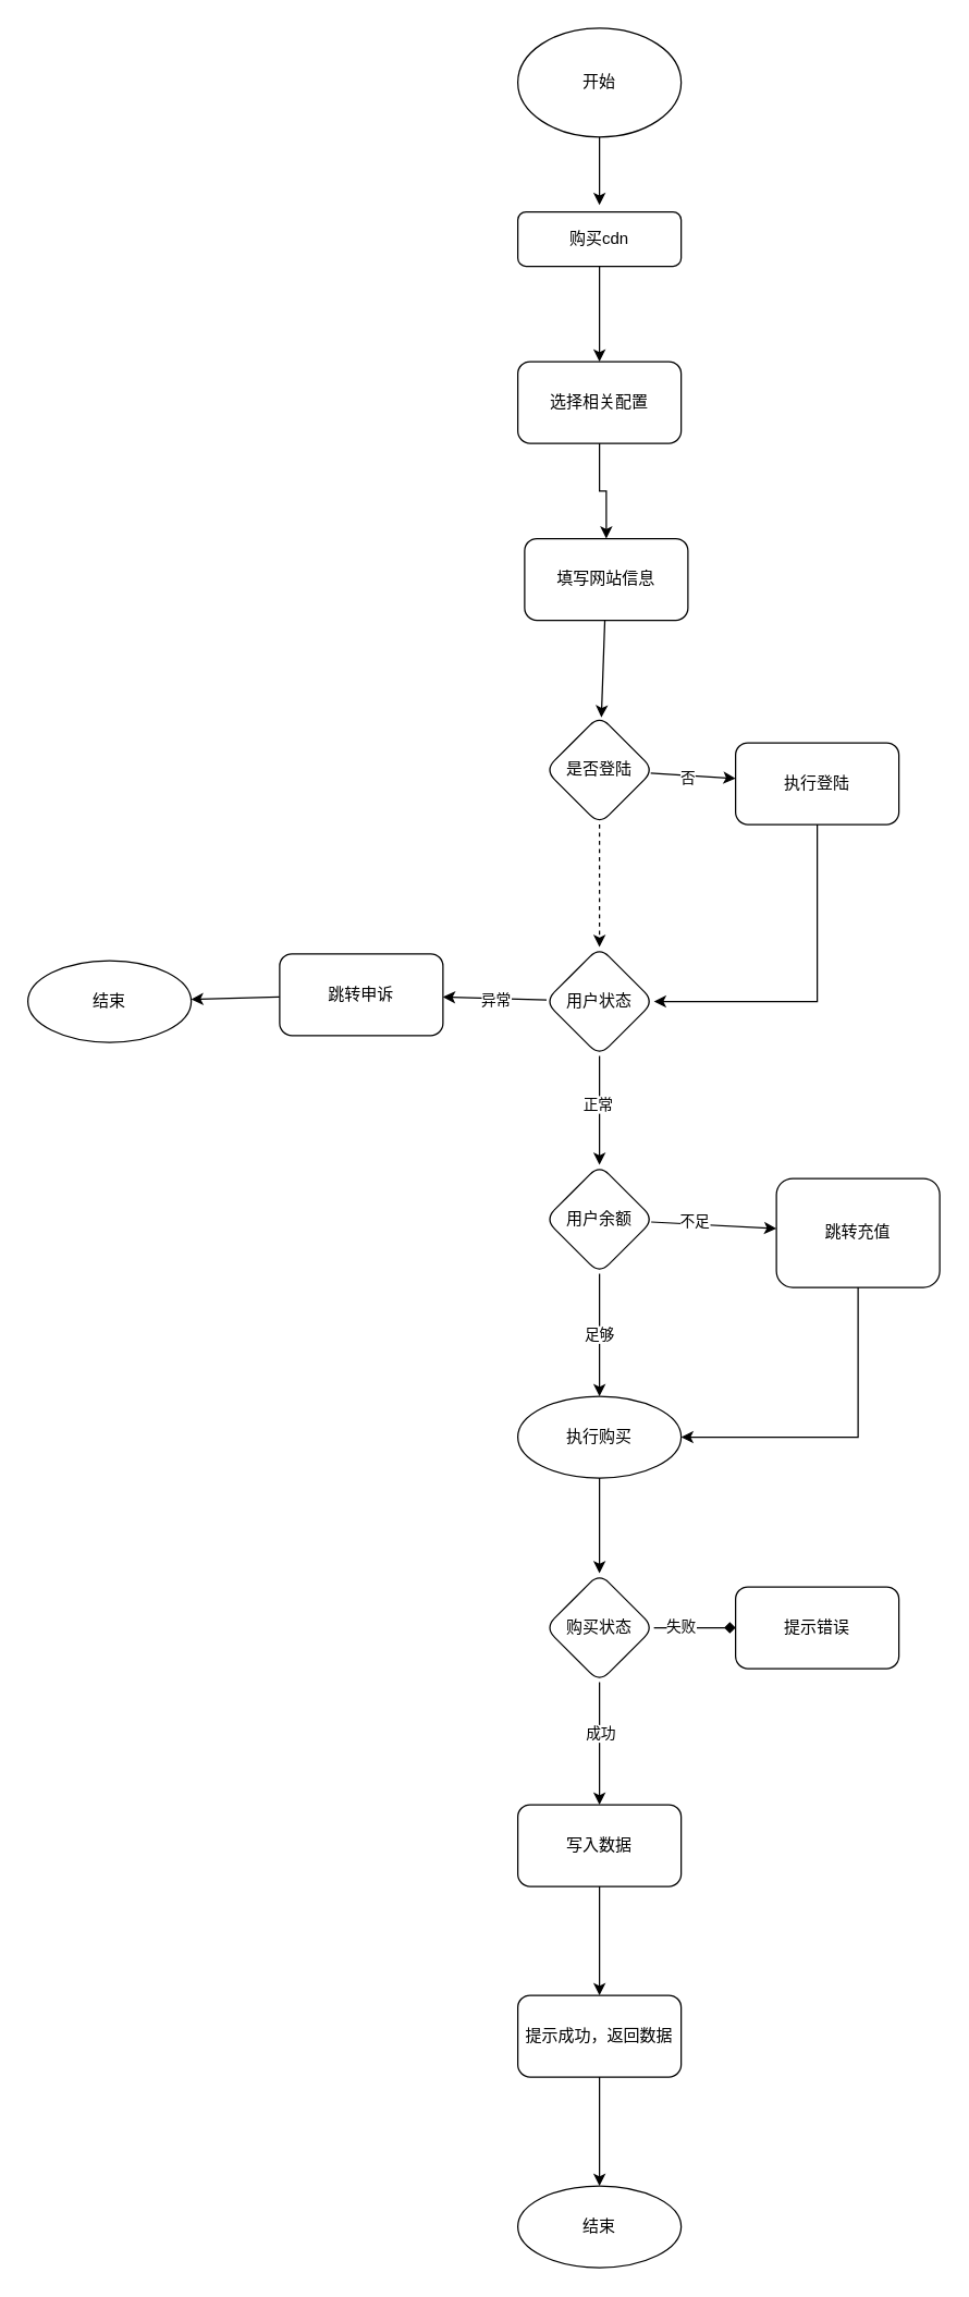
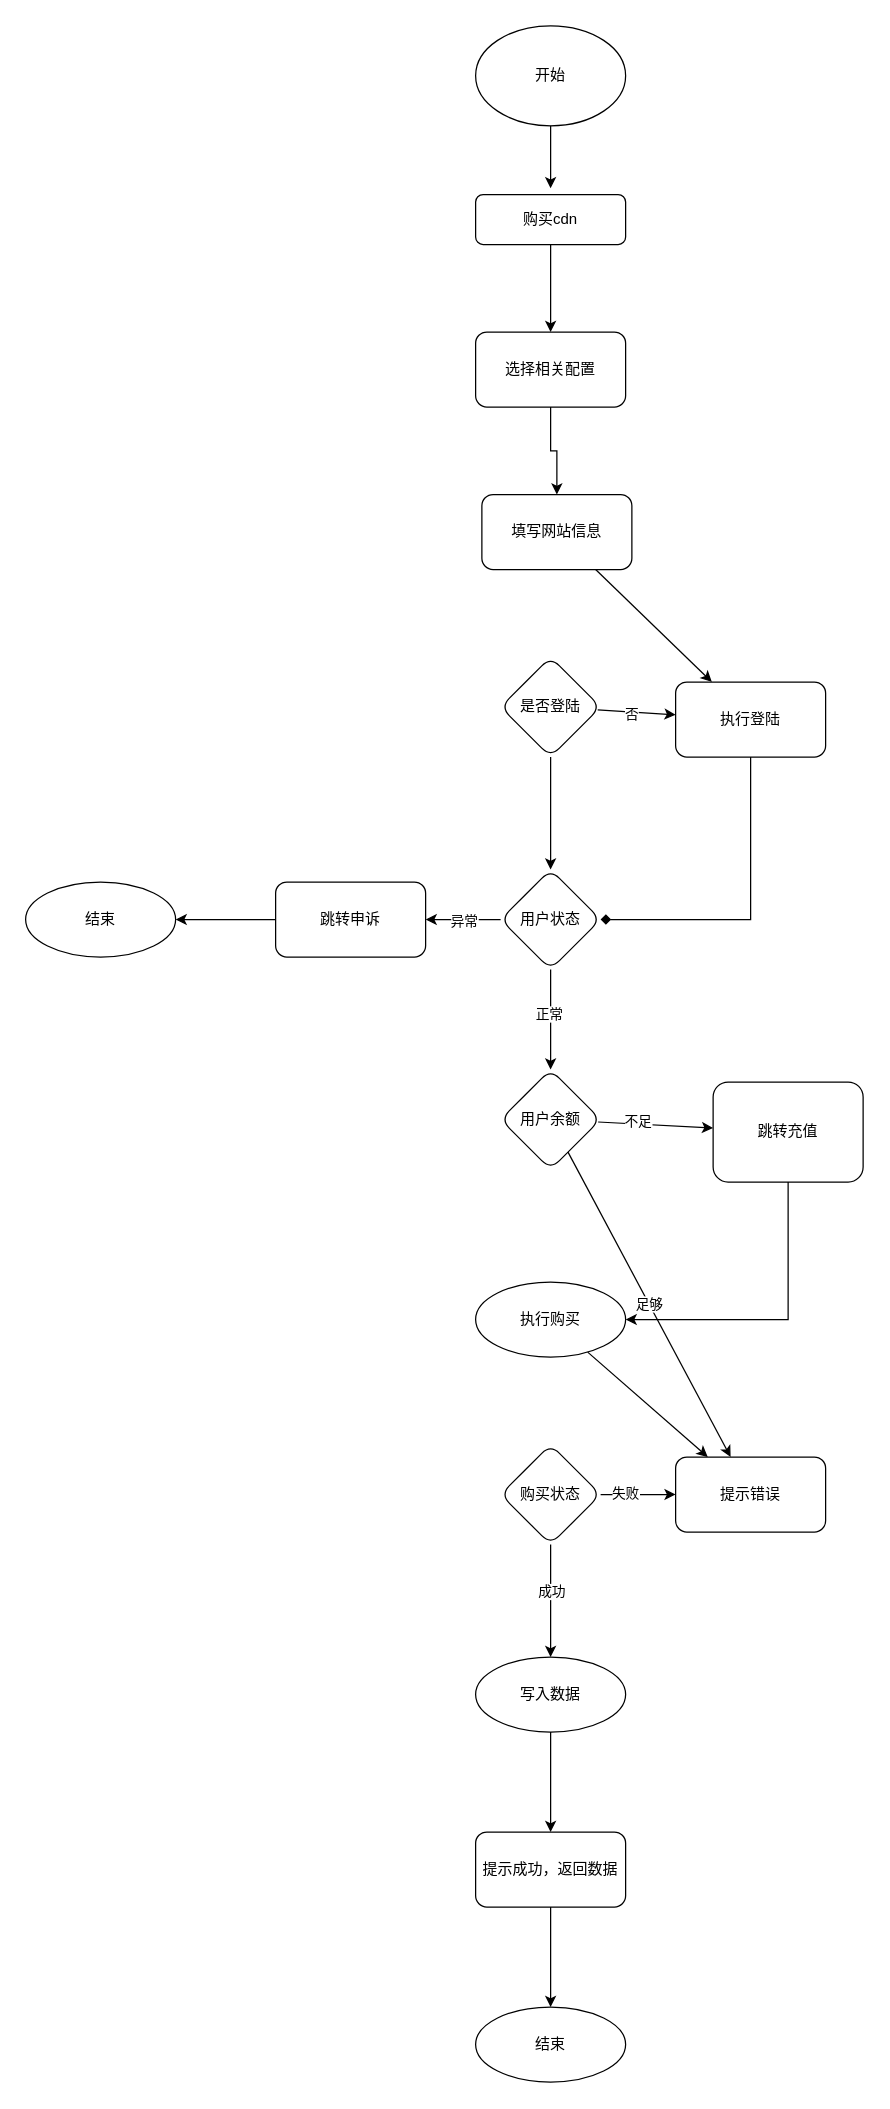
  <mxCell id="0" />
  <mxCell id="1" parent="0" />
  <mxCell id="2" value="" style="edgeStyle=orthogonalEdgeStyle;rounded=0;orthogonalLoop=1;jettySize=auto;html=1;" edge="1" parent="1" source="3" target="5"><mxGeometry relative="1" as="geometry" /></mxCell>
  <mxCell id="3" value="购买cdn" style="rounded=1;whiteSpace=wrap;html=1;fontSize=12;glass=0;strokeWidth=1;shadow=0;" parent="1" vertex="1"><mxGeometry x="380" y="155" width="120" height="40" as="geometry" /></mxCell>
  <mxCell id="4" value="" style="edgeStyle=orthogonalEdgeStyle;rounded=0;orthogonalLoop=1;jettySize=auto;html=1;" edge="1" parent="1" source="5" target="7"><mxGeometry relative="1" as="geometry" /></mxCell>
  <mxCell id="5" value="选择相关配置" style="whiteSpace=wrap;html=1;rounded=1;glass=0;strokeWidth=1;shadow=0;" vertex="1" parent="1"><mxGeometry x="380" y="265" width="120" height="60" as="geometry" /></mxCell>
- <mxCell id="6" value="" style="edgeStyle=none;rounded=0;orthogonalLoop=1;jettySize=auto;html=1;" edge="1" parent="1" source="7" target="11"><mxGeometry relative="1" as="geometry" /></mxCell>
+ <mxCell id="6" value="" style="edgeStyle=none;rounded=0;orthogonalLoop=1;jettySize=auto;html=1;" edge="1" parent="1" source="7" target="12"><mxGeometry relative="1" as="geometry" /></mxCell>
  <mxCell id="7" value="填写网站信息" style="whiteSpace=wrap;html=1;rounded=1;glass=0;strokeWidth=1;shadow=0;" vertex="1" parent="1"><mxGeometry x="385" y="395" width="120" height="60" as="geometry" /></mxCell>
  <mxCell id="8" value="" style="edgeStyle=none;rounded=0;orthogonalLoop=1;jettySize=auto;html=1;" edge="1" parent="1" source="11" target="12"><mxGeometry relative="1" as="geometry" /></mxCell>
  <mxCell id="9" value="否" style="edgeLabel;html=1;align=center;verticalAlign=middle;resizable=0;points=[];" vertex="1" connectable="0" parent="8"><mxGeometry x="-0.133" relative="1" as="geometry"><mxPoint y="1" as="offset" /></mxGeometry></mxCell>
- <mxCell id="10" value="" style="edgeStyle=none;rounded=0;orthogonalLoop=1;jettySize=auto;html=1;dashed=1;" edge="1" parent="1" source="11" target="18"><mxGeometry relative="1" as="geometry" /></mxCell>
+ <mxCell id="10" value="" style="edgeStyle=none;rounded=0;orthogonalLoop=1;jettySize=auto;html=1;" edge="1" parent="1" source="11" target="18"><mxGeometry relative="1" as="geometry" /></mxCell>
  <mxCell id="11" value="是否登陆" style="rhombus;whiteSpace=wrap;html=1;rounded=1;glass=0;strokeWidth=1;shadow=0;" vertex="1" parent="1"><mxGeometry x="400" y="525" width="80" height="80" as="geometry" /></mxCell>
  <mxCell id="12" value="执行登陆" style="whiteSpace=wrap;html=1;rounded=1;glass=0;strokeWidth=1;shadow=0;" vertex="1" parent="1"><mxGeometry x="540" y="545" width="120" height="60" as="geometry" /></mxCell>
- <mxCell id="13" value="" style="endArrow=classic;html=1;rounded=0;entryX=1;entryY=0.5;entryDx=0;entryDy=0;exitX=0.5;exitY=1;exitDx=0;exitDy=0;" edge="1" parent="1" source="12" target="18"><mxGeometry width="50" height="50" relative="1" as="geometry"><mxPoint x="510" y="730" as="sourcePoint" /><mxPoint x="500" y="735" as="targetPoint" /><Array as="points"><mxPoint x="600" y="735" /></Array></mxGeometry></mxCell>
+ <mxCell id="13" value="" style="endArrow=diamond;html=1;rounded=0;entryX=1;entryY=0.5;entryDx=0;entryDy=0;exitX=0.5;exitY=1;exitDx=0;exitDy=0;" edge="1" parent="1" source="12" target="18"><mxGeometry width="50" height="50" relative="1" as="geometry"><mxPoint x="510" y="730" as="sourcePoint" /><mxPoint x="500" y="735" as="targetPoint" /><Array as="points"><mxPoint x="600" y="735" /></Array></mxGeometry></mxCell>
  <mxCell id="14" value="" style="edgeStyle=none;rounded=0;orthogonalLoop=1;jettySize=auto;html=1;" edge="1" parent="1" source="18" target="22"><mxGeometry relative="1" as="geometry" /></mxCell>
  <mxCell id="15" value="正常" style="edgeLabel;html=1;align=center;verticalAlign=middle;resizable=0;points=[];" vertex="1" connectable="0" parent="14"><mxGeometry x="-0.113" y="-2" relative="1" as="geometry"><mxPoint as="offset" /></mxGeometry></mxCell>
  <mxCell id="16" value="" style="edgeStyle=none;rounded=0;orthogonalLoop=1;jettySize=auto;html=1;" edge="1" parent="1" source="18" target="24"><mxGeometry relative="1" as="geometry" /></mxCell>
  <mxCell id="17" value="异常" style="edgeLabel;html=1;align=center;verticalAlign=middle;resizable=0;points=[];" vertex="1" connectable="0" parent="16"><mxGeometry y="1" relative="1" as="geometry"><mxPoint as="offset" /></mxGeometry></mxCell>
  <mxCell id="18" value="用户状态" style="rhombus;whiteSpace=wrap;html=1;rounded=1;glass=0;strokeWidth=1;shadow=0;" vertex="1" parent="1"><mxGeometry x="400" y="695" width="80" height="80" as="geometry" /></mxCell>
  <mxCell id="19" value="" style="edgeStyle=none;rounded=0;orthogonalLoop=1;jettySize=auto;html=1;" edge="1" parent="1" source="22" target="28"><mxGeometry relative="1" as="geometry" /></mxCell>
  <mxCell id="20" value="不足" style="edgeLabel;html=1;align=center;verticalAlign=middle;resizable=0;points=[];" vertex="1" connectable="0" parent="19"><mxGeometry x="-0.333" y="2" relative="1" as="geometry"><mxPoint as="offset" /></mxGeometry></mxCell>
- <mxCell id="21" value="足够" style="edgeStyle=none;rounded=0;orthogonalLoop=1;jettySize=auto;html=1;" edge="1" parent="1" source="22" target="30"><mxGeometry relative="1" as="geometry" /></mxCell>
+ <mxCell id="21" value="足够" style="edgeStyle=none;rounded=0;orthogonalLoop=1;jettySize=auto;html=1;" edge="1" parent="1" source="22" target="37"><mxGeometry relative="1" as="geometry" /></mxCell>
  <mxCell id="22" value="用户余额" style="rhombus;whiteSpace=wrap;html=1;rounded=1;glass=0;strokeWidth=1;shadow=0;" vertex="1" parent="1"><mxGeometry x="400" y="855" width="80" height="80" as="geometry" /></mxCell>
  <mxCell id="23" value="" style="edgeStyle=none;rounded=0;orthogonalLoop=1;jettySize=auto;html=1;" edge="1" parent="1" source="24" target="25"><mxGeometry relative="1" as="geometry" /></mxCell>
- <mxCell id="24" value="跳转申诉" style="whiteSpace=wrap;html=1;rounded=1;glass=0;strokeWidth=1;shadow=0;" vertex="1" parent="1"><mxGeometry x="205" y="700" width="120" height="60" as="geometry" /></mxCell>
+ <mxCell id="24" value="跳转申诉" style="whiteSpace=wrap;html=1;rounded=1;glass=0;strokeWidth=1;shadow=0;" vertex="1" parent="1"><mxGeometry x="220" y="705" width="120" height="60" as="geometry" /></mxCell>
  <mxCell id="25" value="结束" style="ellipse;whiteSpace=wrap;html=1;rounded=1;glass=0;strokeWidth=1;shadow=0;" vertex="1" parent="1"><mxGeometry x="20" y="705" width="120" height="60" as="geometry" /></mxCell>
  <mxCell id="26" value="开始" style="ellipse;whiteSpace=wrap;html=1;" vertex="1" parent="1"><mxGeometry x="380" y="20" width="120" height="80" as="geometry" /></mxCell>
  <mxCell id="27" value="" style="endArrow=classic;html=1;rounded=0;exitX=0.5;exitY=1;exitDx=0;exitDy=0;" edge="1" parent="1" source="26"><mxGeometry width="50" height="50" relative="1" as="geometry"><mxPoint x="430" y="240" as="sourcePoint" /><mxPoint x="440" y="150" as="targetPoint" /></mxGeometry></mxCell>
  <mxCell id="28" value="跳转充值" style="whiteSpace=wrap;html=1;rounded=1;glass=0;strokeWidth=1;shadow=0;" vertex="1" parent="1"><mxGeometry x="570" y="865" width="120" height="80" as="geometry" /></mxCell>
- <mxCell id="29" value="" style="edgeStyle=none;rounded=0;orthogonalLoop=1;jettySize=auto;html=1;" edge="1" parent="1" source="30" target="36"><mxGeometry relative="1" as="geometry" /></mxCell>
+ <mxCell id="29" value="" style="edgeStyle=none;rounded=0;orthogonalLoop=1;jettySize=auto;html=1;" edge="1" parent="1" source="30" target="37"><mxGeometry relative="1" as="geometry" /></mxCell>
  <mxCell id="30" value="执行购买" style="ellipse;whiteSpace=wrap;html=1;glass=0;strokeWidth=1;shadow=0;" vertex="1" parent="1"><mxGeometry x="380" y="1025" width="120" height="60" as="geometry" /></mxCell>
  <mxCell id="31" value="" style="endArrow=classic;html=1;rounded=0;exitX=0.5;exitY=1;exitDx=0;exitDy=0;entryX=1;entryY=0.5;entryDx=0;entryDy=0;" edge="1" parent="1" source="28" target="30"><mxGeometry width="50" height="50" relative="1" as="geometry"><mxPoint x="430" y="1070" as="sourcePoint" /><mxPoint x="480" y="1020" as="targetPoint" /><Array as="points"><mxPoint x="630" y="1055" /></Array></mxGeometry></mxCell>
- <mxCell id="32" value="" style="edgeStyle=none;rounded=0;orthogonalLoop=1;jettySize=auto;html=1;endArrow=diamond;" edge="1" parent="1" source="36" target="37"><mxGeometry relative="1" as="geometry" /></mxCell>
+ <mxCell id="32" value="" style="edgeStyle=none;rounded=0;orthogonalLoop=1;jettySize=auto;html=1;" edge="1" parent="1" source="36" target="37"><mxGeometry relative="1" as="geometry" /></mxCell>
  <mxCell id="33" value="失败" style="edgeLabel;html=1;align=center;verticalAlign=middle;resizable=0;points=[];" vertex="1" connectable="0" parent="32"><mxGeometry x="-0.367" y="3" relative="1" as="geometry"><mxPoint y="1" as="offset" /></mxGeometry></mxCell>
  <mxCell id="34" value="" style="edgeStyle=none;rounded=0;orthogonalLoop=1;jettySize=auto;html=1;" edge="1" parent="1" source="36" target="39"><mxGeometry relative="1" as="geometry" /></mxCell>
  <mxCell id="35" value="成功" style="edgeLabel;html=1;align=center;verticalAlign=middle;resizable=0;points=[];" vertex="1" connectable="0" parent="34"><mxGeometry x="-0.189" relative="1" as="geometry"><mxPoint y="1" as="offset" /></mxGeometry></mxCell>
  <mxCell id="36" value="购买状态" style="rhombus;whiteSpace=wrap;html=1;rounded=1;glass=0;strokeWidth=1;shadow=0;" vertex="1" parent="1"><mxGeometry x="400" y="1155" width="80" height="80" as="geometry" /></mxCell>
  <mxCell id="37" value="提示错误" style="whiteSpace=wrap;html=1;rounded=1;glass=0;strokeWidth=1;shadow=0;" vertex="1" parent="1"><mxGeometry x="540" y="1165" width="120" height="60" as="geometry" /></mxCell>
  <mxCell id="38" value="" style="edgeStyle=none;rounded=0;orthogonalLoop=1;jettySize=auto;html=1;" edge="1" parent="1" source="39" target="41"><mxGeometry relative="1" as="geometry" /></mxCell>
- <mxCell id="39" value="写入数据" style="whiteSpace=wrap;html=1;rounded=1;glass=0;strokeWidth=1;shadow=0;" vertex="1" parent="1"><mxGeometry x="380" y="1325" width="120" height="60" as="geometry" /></mxCell>
+ <mxCell id="39" value="写入数据" style="ellipse;whiteSpace=wrap;html=1;glass=0;strokeWidth=1;shadow=0;" vertex="1" parent="1"><mxGeometry x="380" y="1325" width="120" height="60" as="geometry" /></mxCell>
  <mxCell id="40" value="" style="edgeStyle=none;rounded=0;orthogonalLoop=1;jettySize=auto;html=1;" edge="1" parent="1" source="41" target="42"><mxGeometry relative="1" as="geometry" /></mxCell>
  <mxCell id="41" value="提示成功，返回数据" style="rounded=1;whiteSpace=wrap;html=1;glass=0;strokeWidth=1;shadow=0;" vertex="1" parent="1"><mxGeometry x="380" y="1465" width="120" height="60" as="geometry" /></mxCell>
  <mxCell id="42" value="结束" style="ellipse;whiteSpace=wrap;html=1;rounded=1;glass=0;strokeWidth=1;shadow=0;" vertex="1" parent="1"><mxGeometry x="380" y="1605" width="120" height="60" as="geometry" /></mxCell>
